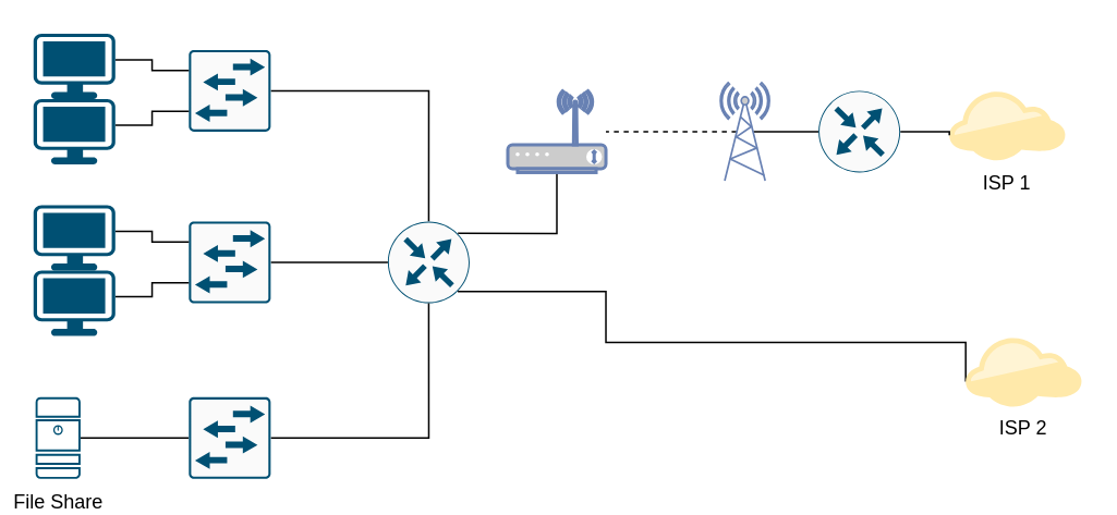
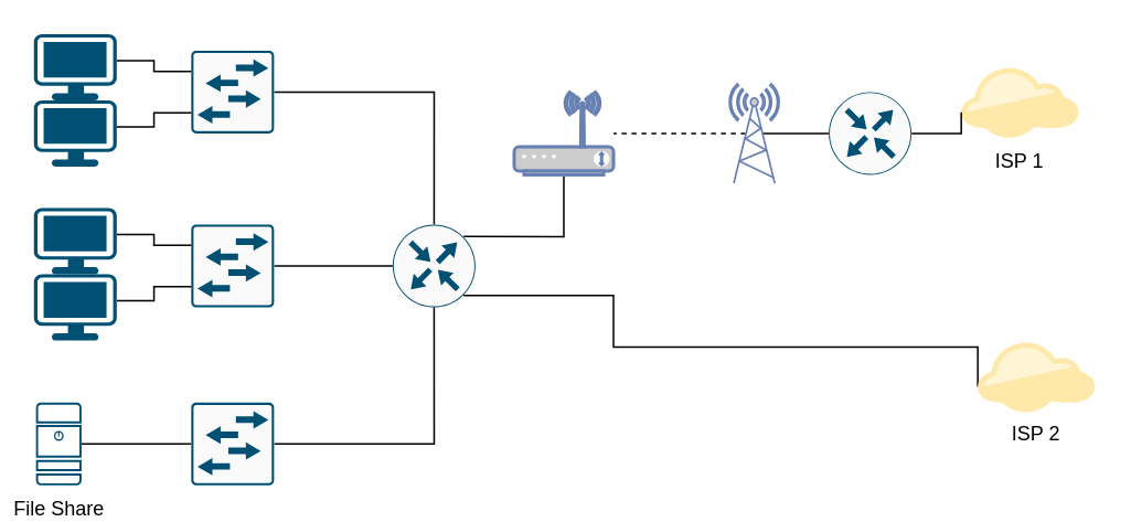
  <mxCell id="0" />
  <mxCell id="1" parent="0" />
- <mxCell id="2" value="ISP 1" style="points=[[0,0.64,0],[0.2,0.15,0],[0.4,0.01,0],[0.79,0.25,0],[1,0.65,0],[0.8,0.86,0],[0.41,1,0],[0.16,0.86,0]];verticalLabelPosition=bottom;sketch=0;html=1;verticalAlign=top;aspect=fixed;align=center;pointerEvents=1;shape=mxgraph.cisco19.cloud2;fillColor=#FFE9AA;strokeColor=none;" parent="1" vertex="1"><mxGeometry x="580" y="55" width="70.83" height="42.5" as="geometry" /></mxCell>
+ <mxCell id="2" value="ISP 1" style="points=[[0,0.64,0],[0.2,0.15,0],[0.4,0.01,0],[0.79,0.25,0],[1,0.65,0],[0.8,0.86,0],[0.41,1,0],[0.16,0.86,0]];verticalLabelPosition=bottom;sketch=0;html=1;verticalAlign=top;aspect=fixed;align=center;pointerEvents=1;shape=mxgraph.cisco19.cloud2;fillColor=#FFE9AA;strokeColor=none;" parent="1" vertex="1"><mxGeometry x="580" y="40" width="70.83" height="42.5" as="geometry" /></mxCell>
  <mxCell id="3" style="edgeStyle=orthogonalEdgeStyle;shape=connector;rounded=0;orthogonalLoop=1;jettySize=auto;html=1;exitX=1;exitY=0.5;exitDx=0;exitDy=0;exitPerimeter=0;entryX=0.5;entryY=0;entryDx=0;entryDy=0;entryPerimeter=0;shadow=0;labelBackgroundColor=default;strokeColor=default;fontFamily=Helvetica;fontSize=1;fontColor=default;endArrow=none;endFill=0;" parent="1" source="4" target="6" edge="1"><mxGeometry relative="1" as="geometry" /></mxCell>
  <mxCell id="4" value="" style="sketch=0;points=[[0.015,0.015,0],[0.985,0.015,0],[0.985,0.985,0],[0.015,0.985,0],[0.25,0,0],[0.5,0,0],[0.75,0,0],[1,0.25,0],[1,0.5,0],[1,0.75,0],[0.75,1,0],[0.5,1,0],[0.25,1,0],[0,0.75,0],[0,0.5,0],[0,0.25,0]];verticalLabelPosition=bottom;html=1;verticalAlign=top;aspect=fixed;align=center;pointerEvents=1;shape=mxgraph.cisco19.rect;prIcon=l2_switch;fillColor=#FAFAFA;strokeColor=#005073;" parent="1" vertex="1"><mxGeometry x="115" y="30" width="50" height="50" as="geometry" /></mxCell>
  <mxCell id="5" style="edgeStyle=orthogonalEdgeStyle;rounded=0;orthogonalLoop=1;jettySize=auto;html=1;exitX=0.856;exitY=0.145;exitDx=0;exitDy=0;exitPerimeter=0;endArrow=none;endFill=0;" edge="1" parent="1" source="6" target="28"><mxGeometry relative="1" as="geometry" /></mxCell>
  <mxCell id="6" value="&lt;blockquote style=&quot;margin: 0 0 0 40px; border: none; padding: 0px;&quot;&gt;&lt;blockquote style=&quot;margin: 0 0 0 40px; border: none; padding: 0px;&quot;&gt;&lt;div style=&quot;&quot;&gt;&lt;br&gt;&lt;/div&gt;&lt;/blockquote&gt;&lt;/blockquote&gt;&lt;div style=&quot;text-align: justify;&quot;&gt;&lt;/div&gt;" style="sketch=0;points=[[0.5,0,0],[1,0.5,0],[0.5,1,0],[0,0.5,0],[0.145,0.145,0],[0.856,0.145,0],[0.855,0.856,0],[0.145,0.855,0]];verticalLabelPosition=bottom;html=1;verticalAlign=top;aspect=fixed;align=center;pointerEvents=1;shape=mxgraph.cisco19.rect;prIcon=router;fillColor=#FAFAFA;strokeColor=#005073;" parent="1" vertex="1"><mxGeometry x="236.66" y="135" width="50" height="50" as="geometry" /></mxCell>
  <mxCell id="7" style="edgeStyle=orthogonalEdgeStyle;shape=connector;rounded=0;orthogonalLoop=1;jettySize=auto;html=1;exitX=1;exitY=0.5;exitDx=0;exitDy=0;exitPerimeter=0;entryX=0;entryY=0.5;entryDx=0;entryDy=0;entryPerimeter=0;shadow=0;labelBackgroundColor=default;strokeColor=default;fontFamily=Helvetica;fontSize=1;fontColor=default;endArrow=none;endFill=0;" parent="1" source="8" target="20" edge="1"><mxGeometry relative="1" as="geometry" /></mxCell>
  <mxCell id="8" value="File Share" style="sketch=0;points=[[0.015,0.015,0],[0.985,0.015,0],[0.985,0.985,0],[0.015,0.985,0],[0.25,0,0],[0.5,0,0],[0.75,0,0],[1,0.25,0],[1,0.5,0],[1,0.75,0],[0.75,1,0],[0.5,1,0],[0.25,1,0],[0,0.75,0],[0,0.5,0],[0,0.25,0]];verticalLabelPosition=bottom;html=1;verticalAlign=top;aspect=fixed;align=center;pointerEvents=1;shape=mxgraph.cisco19.server;fillColor=#005073;strokeColor=none;" parent="1" vertex="1"><mxGeometry x="21.25" y="242.5" width="27.5" height="50" as="geometry" /></mxCell>
  <mxCell id="9" style="edgeStyle=orthogonalEdgeStyle;shape=connector;rounded=0;orthogonalLoop=1;jettySize=auto;html=1;exitX=1;exitY=0.4;exitDx=0;exitDy=0;exitPerimeter=0;entryX=0;entryY=0.75;entryDx=0;entryDy=0;entryPerimeter=0;shadow=0;labelBackgroundColor=default;strokeColor=default;fontFamily=Helvetica;fontSize=1;fontColor=default;endArrow=none;endFill=0;" parent="1" source="10" target="4" edge="1"><mxGeometry relative="1" as="geometry" /></mxCell>
  <mxCell id="10" value="" style="points=[[0.03,0.03,0],[0.5,0,0],[0.97,0.03,0],[1,0.4,0],[0.97,0.745,0],[0.5,1,0],[0.03,0.745,0],[0,0.4,0]];verticalLabelPosition=bottom;sketch=0;html=1;verticalAlign=top;aspect=fixed;align=center;pointerEvents=1;shape=mxgraph.cisco19.workstation;fillColor=#005073;strokeColor=none;" parent="1" vertex="1"><mxGeometry x="20" y="60" width="50" height="40" as="geometry" /></mxCell>
  <mxCell id="11" style="edgeStyle=orthogonalEdgeStyle;shape=connector;rounded=0;orthogonalLoop=1;jettySize=auto;html=1;exitX=1;exitY=0.4;exitDx=0;exitDy=0;exitPerimeter=0;entryX=0;entryY=0.25;entryDx=0;entryDy=0;entryPerimeter=0;shadow=0;labelBackgroundColor=default;strokeColor=default;fontFamily=Helvetica;fontSize=1;fontColor=default;endArrow=none;endFill=0;" parent="1" source="12" target="4" edge="1"><mxGeometry relative="1" as="geometry" /></mxCell>
  <mxCell id="12" value="" style="points=[[0.03,0.03,0],[0.5,0,0],[0.97,0.03,0],[1,0.4,0],[0.97,0.745,0],[0.5,1,0],[0.03,0.745,0],[0,0.4,0]];verticalLabelPosition=bottom;sketch=0;html=1;verticalAlign=top;aspect=fixed;align=center;pointerEvents=1;shape=mxgraph.cisco19.workstation;fillColor=#005073;strokeColor=none;" parent="1" vertex="1"><mxGeometry x="20" y="20" width="50" height="40" as="geometry" /></mxCell>
  <mxCell id="13" style="edgeStyle=orthogonalEdgeStyle;shape=connector;rounded=0;orthogonalLoop=1;jettySize=auto;html=1;exitX=1;exitY=0.5;exitDx=0;exitDy=0;exitPerimeter=0;entryX=0;entryY=0.5;entryDx=0;entryDy=0;entryPerimeter=0;shadow=0;labelBackgroundColor=default;strokeColor=default;fontFamily=Helvetica;fontSize=1;fontColor=default;endArrow=none;endFill=0;" parent="1" source="14" target="6" edge="1"><mxGeometry relative="1" as="geometry" /></mxCell>
  <mxCell id="14" value="" style="sketch=0;points=[[0.015,0.015,0],[0.985,0.015,0],[0.985,0.985,0],[0.015,0.985,0],[0.25,0,0],[0.5,0,0],[0.75,0,0],[1,0.25,0],[1,0.5,0],[1,0.75,0],[0.75,1,0],[0.5,1,0],[0.25,1,0],[0,0.75,0],[0,0.5,0],[0,0.25,0]];verticalLabelPosition=bottom;html=1;verticalAlign=top;aspect=fixed;align=center;pointerEvents=1;shape=mxgraph.cisco19.rect;prIcon=l2_switch;fillColor=#FAFAFA;strokeColor=#005073;" parent="1" vertex="1"><mxGeometry x="115" y="135" width="50" height="50" as="geometry" /></mxCell>
  <mxCell id="15" style="edgeStyle=orthogonalEdgeStyle;shape=connector;rounded=0;orthogonalLoop=1;jettySize=auto;html=1;exitX=1;exitY=0.4;exitDx=0;exitDy=0;exitPerimeter=0;entryX=0;entryY=0.75;entryDx=0;entryDy=0;entryPerimeter=0;shadow=0;labelBackgroundColor=default;strokeColor=default;fontFamily=Helvetica;fontSize=1;fontColor=default;endArrow=none;endFill=0;" parent="1" source="16" target="14" edge="1"><mxGeometry relative="1" as="geometry" /></mxCell>
  <mxCell id="16" value="" style="points=[[0.03,0.03,0],[0.5,0,0],[0.97,0.03,0],[1,0.4,0],[0.97,0.745,0],[0.5,1,0],[0.03,0.745,0],[0,0.4,0]];verticalLabelPosition=bottom;sketch=0;html=1;verticalAlign=top;aspect=fixed;align=center;pointerEvents=1;shape=mxgraph.cisco19.workstation;fillColor=#005073;strokeColor=none;" parent="1" vertex="1"><mxGeometry x="20" y="165" width="50" height="40" as="geometry" /></mxCell>
  <mxCell id="17" style="edgeStyle=orthogonalEdgeStyle;shape=connector;rounded=0;orthogonalLoop=1;jettySize=auto;html=1;exitX=1;exitY=0.4;exitDx=0;exitDy=0;exitPerimeter=0;entryX=0;entryY=0.25;entryDx=0;entryDy=0;entryPerimeter=0;shadow=0;labelBackgroundColor=default;strokeColor=default;fontFamily=Helvetica;fontSize=1;fontColor=default;endArrow=none;endFill=0;" parent="1" source="18" target="14" edge="1"><mxGeometry relative="1" as="geometry" /></mxCell>
  <mxCell id="18" value="" style="points=[[0.03,0.03,0],[0.5,0,0],[0.97,0.03,0],[1,0.4,0],[0.97,0.745,0],[0.5,1,0],[0.03,0.745,0],[0,0.4,0]];verticalLabelPosition=bottom;sketch=0;html=1;verticalAlign=top;aspect=fixed;align=center;pointerEvents=1;shape=mxgraph.cisco19.workstation;fillColor=#005073;strokeColor=none;" parent="1" vertex="1"><mxGeometry x="20" y="125" width="50" height="40" as="geometry" /></mxCell>
  <mxCell id="19" style="edgeStyle=orthogonalEdgeStyle;shape=connector;rounded=0;orthogonalLoop=1;jettySize=auto;html=1;exitX=1;exitY=0.5;exitDx=0;exitDy=0;exitPerimeter=0;entryX=0.5;entryY=1;entryDx=0;entryDy=0;entryPerimeter=0;shadow=0;labelBackgroundColor=default;strokeColor=default;fontFamily=Helvetica;fontSize=1;fontColor=default;endArrow=none;endFill=0;" parent="1" source="20" target="6" edge="1"><mxGeometry relative="1" as="geometry" /></mxCell>
  <mxCell id="20" value="" style="sketch=0;points=[[0.015,0.015,0],[0.985,0.015,0],[0.985,0.985,0],[0.015,0.985,0],[0.25,0,0],[0.5,0,0],[0.75,0,0],[1,0.25,0],[1,0.5,0],[1,0.75,0],[0.75,1,0],[0.5,1,0],[0.25,1,0],[0,0.75,0],[0,0.5,0],[0,0.25,0]];verticalLabelPosition=bottom;html=1;verticalAlign=top;aspect=fixed;align=center;pointerEvents=1;shape=mxgraph.cisco19.rect;prIcon=l2_switch;fillColor=#FAFAFA;strokeColor=#005073;" parent="1" vertex="1"><mxGeometry x="115" y="242.5" width="50" height="50" as="geometry" /></mxCell>
  <mxCell id="21" style="edgeStyle=orthogonalEdgeStyle;shape=connector;rounded=0;orthogonalLoop=1;jettySize=auto;html=1;exitX=0;exitY=0.64;exitDx=0;exitDy=0;exitPerimeter=0;entryX=0.855;entryY=0.856;entryDx=0;entryDy=0;entryPerimeter=0;shadow=0;labelBackgroundColor=default;strokeColor=default;fontFamily=Helvetica;fontSize=1;fontColor=default;endArrow=none;endFill=0;" parent="1" source="22" target="6" edge="1"><mxGeometry relative="1" as="geometry"><Array as="points"><mxPoint x="370" y="209" /><mxPoint x="370" y="178" /></Array></mxGeometry></mxCell>
  <mxCell id="22" value="ISP 2" style="points=[[0,0.64,0],[0.2,0.15,0],[0.4,0.01,0],[0.79,0.25,0],[1,0.65,0],[0.8,0.86,0],[0.41,1,0],[0.16,0.86,0]];verticalLabelPosition=bottom;sketch=0;html=1;verticalAlign=top;aspect=fixed;align=center;pointerEvents=1;shape=mxgraph.cisco19.cloud2;fillColor=#FFE9AA;strokeColor=none;" parent="1" vertex="1"><mxGeometry x="590" y="205.75" width="70.83" height="42.5" as="geometry" /></mxCell>
  <mxCell id="23" style="edgeStyle=orthogonalEdgeStyle;shape=connector;rounded=0;orthogonalLoop=1;jettySize=auto;html=1;exitX=0.67;exitY=0.5;exitDx=0;exitDy=0;exitPerimeter=0;entryX=0;entryY=0.5;entryDx=0;entryDy=0;entryPerimeter=0;labelBackgroundColor=default;strokeColor=default;fontFamily=Helvetica;fontSize=11;fontColor=default;endArrow=none;endFill=0;" edge="1" parent="1" source="25" target="27"><mxGeometry relative="1" as="geometry" /></mxCell>
  <mxCell id="24" style="edgeStyle=orthogonalEdgeStyle;shape=connector;rounded=0;orthogonalLoop=1;jettySize=auto;html=1;exitX=0.33;exitY=0.5;exitDx=0;exitDy=0;exitPerimeter=0;labelBackgroundColor=default;strokeColor=default;fontFamily=Helvetica;fontSize=11;fontColor=default;endArrow=none;endFill=0;dashed=1;" edge="1" parent="1" source="25" target="28"><mxGeometry relative="1" as="geometry" /></mxCell>
  <mxCell id="25" value="" style="fontColor=#0066CC;verticalAlign=top;verticalLabelPosition=bottom;labelPosition=center;align=center;html=1;outlineConnect=0;fillColor=#CCCCCC;strokeColor=#6881B3;gradientColor=none;gradientDirection=north;strokeWidth=2;shape=mxgraph.networks.radio_tower;" vertex="1" parent="1"><mxGeometry x="440" y="50" width="30" height="60" as="geometry" /></mxCell>
  <mxCell id="26" style="edgeStyle=orthogonalEdgeStyle;shape=connector;rounded=0;orthogonalLoop=1;jettySize=auto;html=1;exitX=1;exitY=0.5;exitDx=0;exitDy=0;exitPerimeter=0;entryX=0;entryY=0.64;entryDx=0;entryDy=0;entryPerimeter=0;labelBackgroundColor=default;strokeColor=default;fontFamily=Helvetica;fontSize=11;fontColor=default;endArrow=none;endFill=0;" edge="1" parent="1" source="27" target="2"><mxGeometry relative="1" as="geometry" /></mxCell>
  <mxCell id="27" value="" style="sketch=0;points=[[0.5,0,0],[1,0.5,0],[0.5,1,0],[0,0.5,0],[0.145,0.145,0],[0.856,0.145,0],[0.855,0.856,0],[0.145,0.855,0]];verticalLabelPosition=bottom;html=1;verticalAlign=top;aspect=fixed;align=center;pointerEvents=1;shape=mxgraph.cisco19.rect;prIcon=router;fillColor=#FAFAFA;strokeColor=#005073;" vertex="1" parent="1"><mxGeometry x="500" y="55" width="50" height="50" as="geometry" /></mxCell>
  <mxCell id="28" value="" style="fontColor=#0066CC;verticalAlign=top;verticalLabelPosition=bottom;labelPosition=center;align=center;html=1;outlineConnect=0;fillColor=#CCCCCC;strokeColor=#6881B3;gradientColor=none;gradientDirection=north;strokeWidth=2;shape=mxgraph.networks.wireless_modem;" vertex="1" parent="1"><mxGeometry x="310" y="55" width="60" height="50" as="geometry" /></mxCell>
